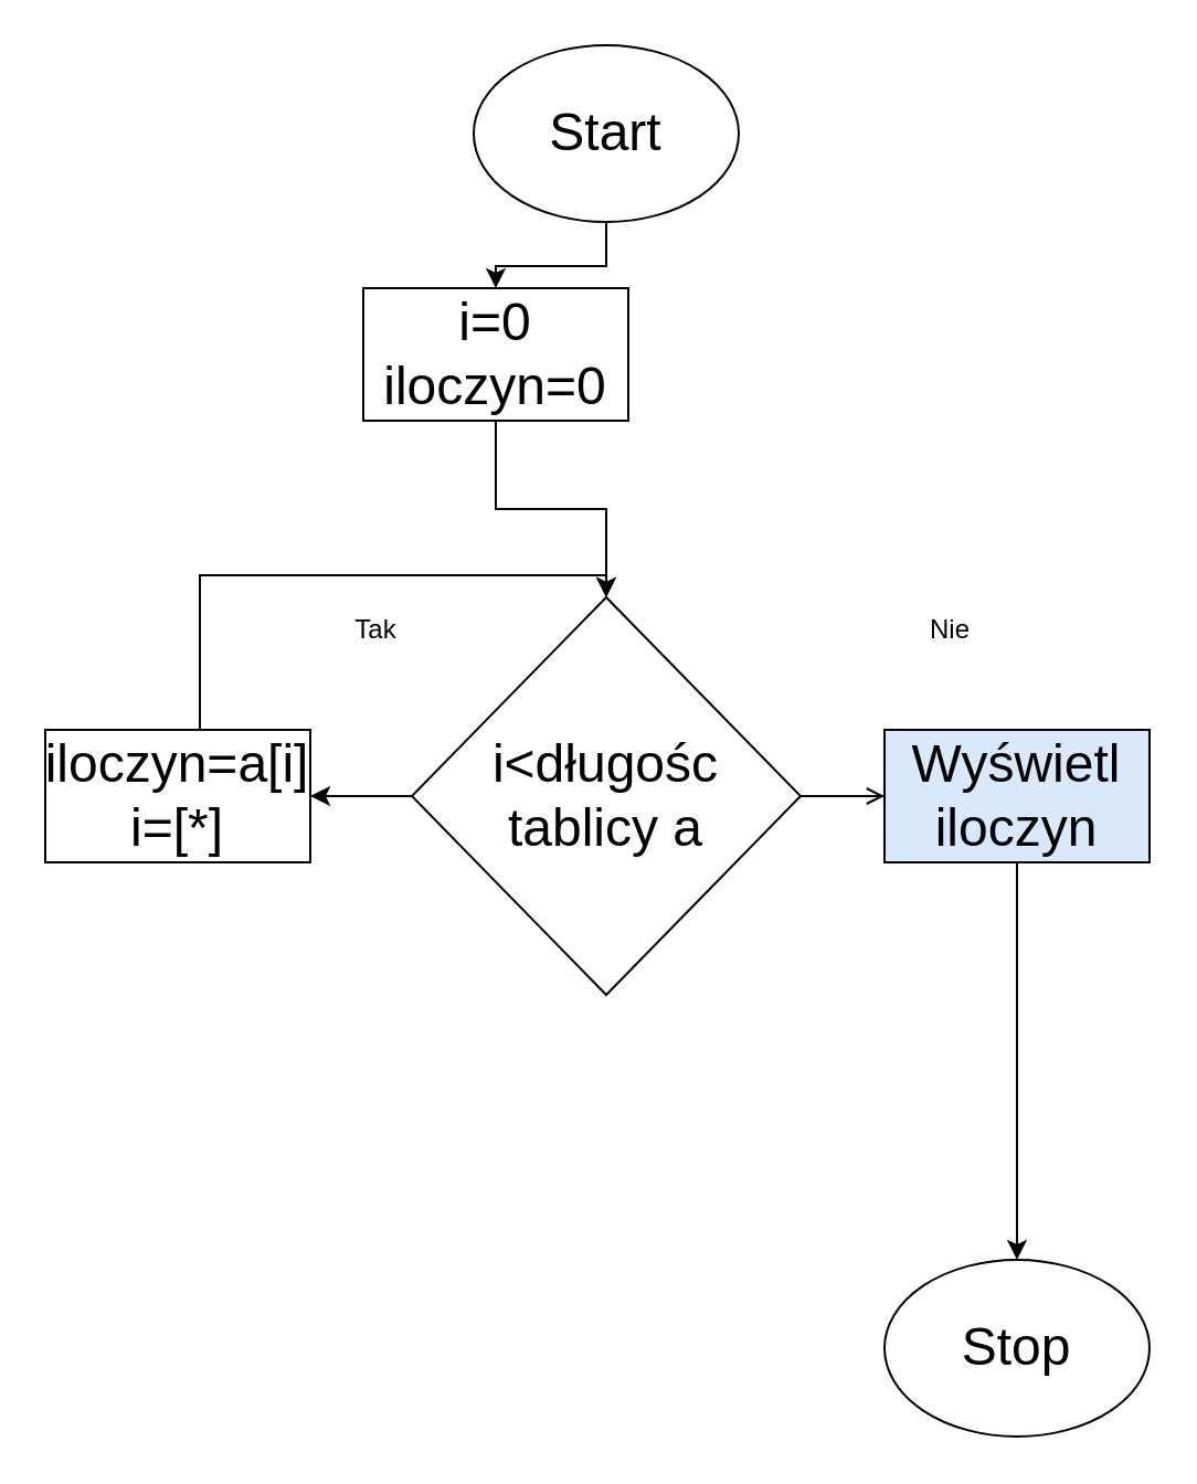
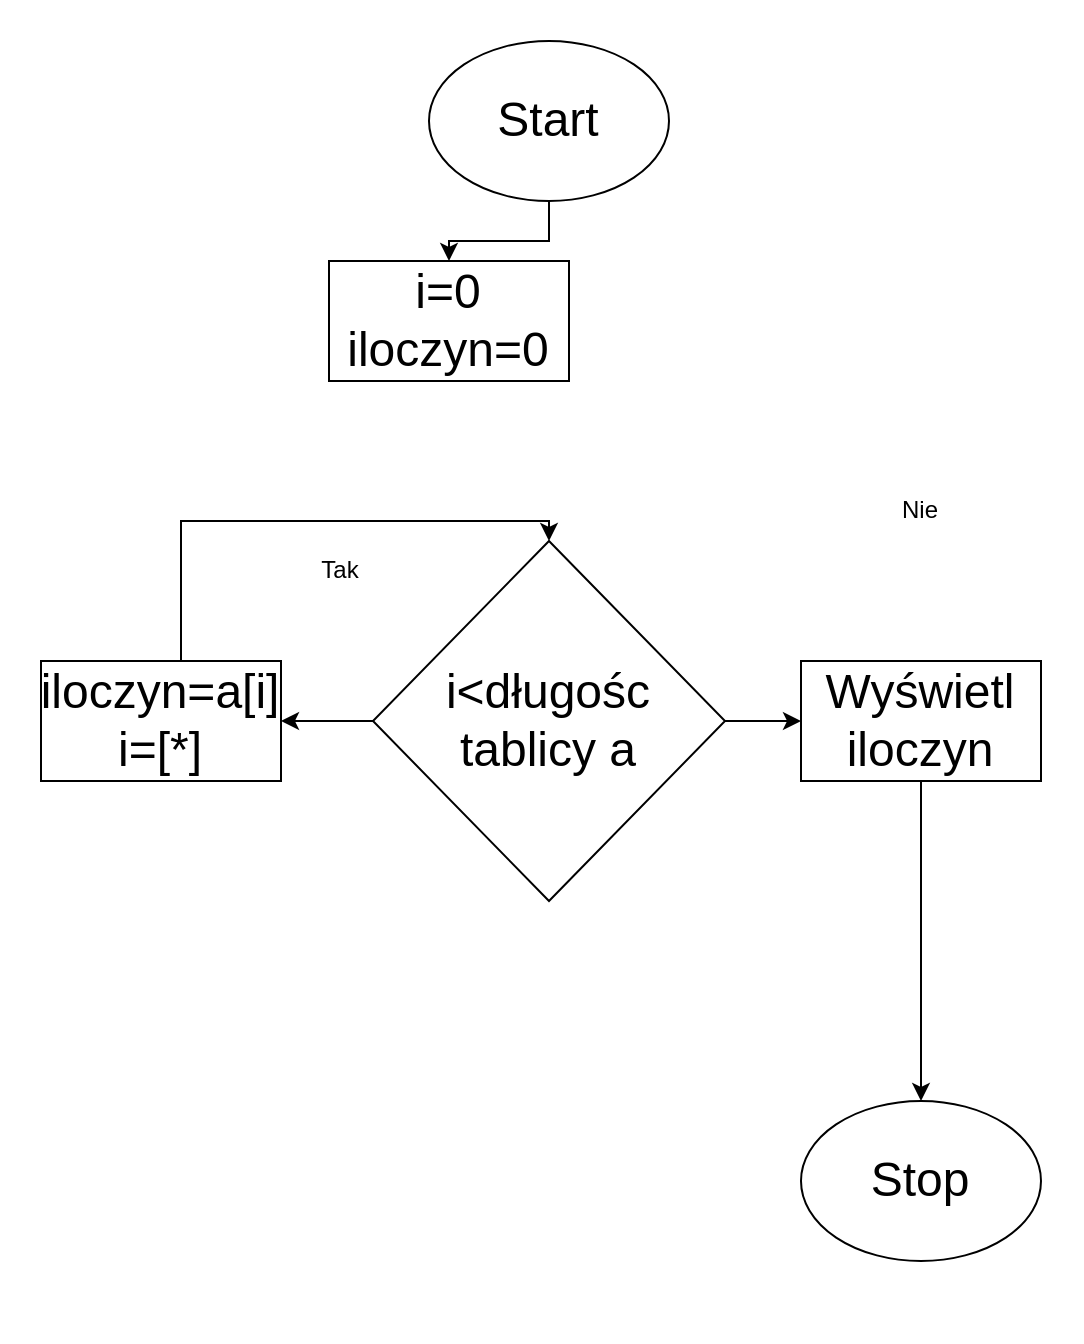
  <mxCell id="0" />
  <mxCell id="1" parent="0" />
  <mxCell id="2" style="edgeStyle=orthogonalEdgeStyle;rounded=0;orthogonalLoop=1;jettySize=auto;html=1;entryX=0.5;entryY=0;entryDx=0;entryDy=0;fontSize=24;" parent="1" source="3" target="6" edge="1"><mxGeometry relative="1" as="geometry" /></mxCell>
  <mxCell id="3" value="&lt;font style=&quot;font-size: 24px;&quot;&gt;Start&lt;br&gt;&lt;/font&gt;" style="ellipse;whiteSpace=wrap;html=1;" parent="1" vertex="1"><mxGeometry x="214" y="20" width="120" height="80" as="geometry" /></mxCell>
- <mxCell id="4" value="Stop" style="ellipse;whiteSpace=wrap;html=1;fontSize=24;" parent="1" vertex="1"><mxGeometry x="400" y="570" width="120" height="80" as="geometry" /></mxCell>
- <mxCell id="5" style="edgeStyle=orthogonalEdgeStyle;rounded=0;orthogonalLoop=1;jettySize=auto;html=1;entryX=0.5;entryY=0;entryDx=0;entryDy=0;fontSize=24;" parent="1" source="6" target="9" edge="1"><mxGeometry relative="1" as="geometry" /></mxCell>
+ <mxCell id="4" value="Stop" style="ellipse;whiteSpace=wrap;html=1;fontSize=24;" parent="1" vertex="1"><mxGeometry x="400" y="550" width="120" height="80" as="geometry" /></mxCell>
  <mxCell id="6" value="i=0&lt;br&gt;iloczyn=0" style="rounded=0;whiteSpace=wrap;html=1;fontSize=24;" parent="1" vertex="1"><mxGeometry x="164" y="130" width="120" height="60" as="geometry" /></mxCell>
- <mxCell id="7" style="edgeStyle=orthogonalEdgeStyle;rounded=0;orthogonalLoop=1;jettySize=auto;html=1;entryX=0;entryY=0.5;entryDx=0;entryDy=0;fontSize=24;endArrow=open;" parent="1" source="9" target="13" edge="1"><mxGeometry relative="1" as="geometry" /></mxCell>
+ <mxCell id="7" style="edgeStyle=orthogonalEdgeStyle;rounded=0;orthogonalLoop=1;jettySize=auto;html=1;entryX=0;entryY=0.5;entryDx=0;entryDy=0;fontSize=24;" parent="1" source="9" target="13" edge="1"><mxGeometry relative="1" as="geometry" /></mxCell>
  <mxCell id="8" style="edgeStyle=orthogonalEdgeStyle;rounded=0;orthogonalLoop=1;jettySize=auto;html=1;exitX=0;exitY=0.5;exitDx=0;exitDy=0;entryX=1;entryY=0.5;entryDx=0;entryDy=0;" edge="1" parent="1" source="9" target="11"><mxGeometry relative="1" as="geometry" /></mxCell>
  <mxCell id="9" value="i&amp;lt;długośc tablicy a" style="rhombus;whiteSpace=wrap;html=1;fontSize=24;" parent="1" vertex="1"><mxGeometry x="186" y="270" width="176" height="180" as="geometry" /></mxCell>
  <mxCell id="10" style="edgeStyle=orthogonalEdgeStyle;rounded=0;orthogonalLoop=1;jettySize=auto;html=1;fontSize=24;entryX=0.5;entryY=0;entryDx=0;entryDy=0;" parent="1" source="11" target="9" edge="1"><mxGeometry relative="1" as="geometry"><mxPoint x="90" y="200" as="targetPoint" /><Array as="points"><mxPoint x="90" y="260" /><mxPoint x="274" y="260" /></Array></mxGeometry></mxCell>
  <mxCell id="11" value="iloczyn=a[i]&lt;br&gt;i=[*]" style="rounded=0;whiteSpace=wrap;html=1;fontSize=24;" parent="1" vertex="1"><mxGeometry x="20" y="330" width="120" height="60" as="geometry" /></mxCell>
  <mxCell id="12" style="edgeStyle=orthogonalEdgeStyle;rounded=0;orthogonalLoop=1;jettySize=auto;html=1;entryX=0.5;entryY=0;entryDx=0;entryDy=0;fontSize=24;" parent="1" source="13" target="4" edge="1"><mxGeometry relative="1" as="geometry" /></mxCell>
- <mxCell id="13" value="Wyświetl iloczyn" style="rounded=0;whiteSpace=wrap;html=1;fontSize=24;fillColor=#dae8fc;" parent="1" vertex="1"><mxGeometry x="400" y="330" width="120" height="60" as="geometry" /></mxCell>
+ <mxCell id="13" value="Wyświetl iloczyn" style="rounded=0;whiteSpace=wrap;html=1;fontSize=24;" parent="1" vertex="1"><mxGeometry x="400" y="330" width="120" height="60" as="geometry" /></mxCell>
  <mxCell id="14" value="Tak" style="text;html=1;strokeColor=none;fillColor=none;align=center;verticalAlign=middle;whiteSpace=wrap;rounded=0;" vertex="1" parent="1"><mxGeometry x="140" y="270" width="60" height="30" as="geometry" /></mxCell>
- <mxCell id="15" value="Nie" style="text;html=1;strokeColor=none;fillColor=none;align=center;verticalAlign=middle;whiteSpace=wrap;rounded=0;" vertex="1" parent="1"><mxGeometry x="400" y="270" width="60" height="30" as="geometry" /></mxCell>
+ <mxCell id="15" value="Nie" style="text;html=1;strokeColor=none;fillColor=none;align=center;verticalAlign=middle;whiteSpace=wrap;rounded=0;" vertex="1" parent="1"><mxGeometry x="430" y="240" width="60" height="30" as="geometry" /></mxCell>
